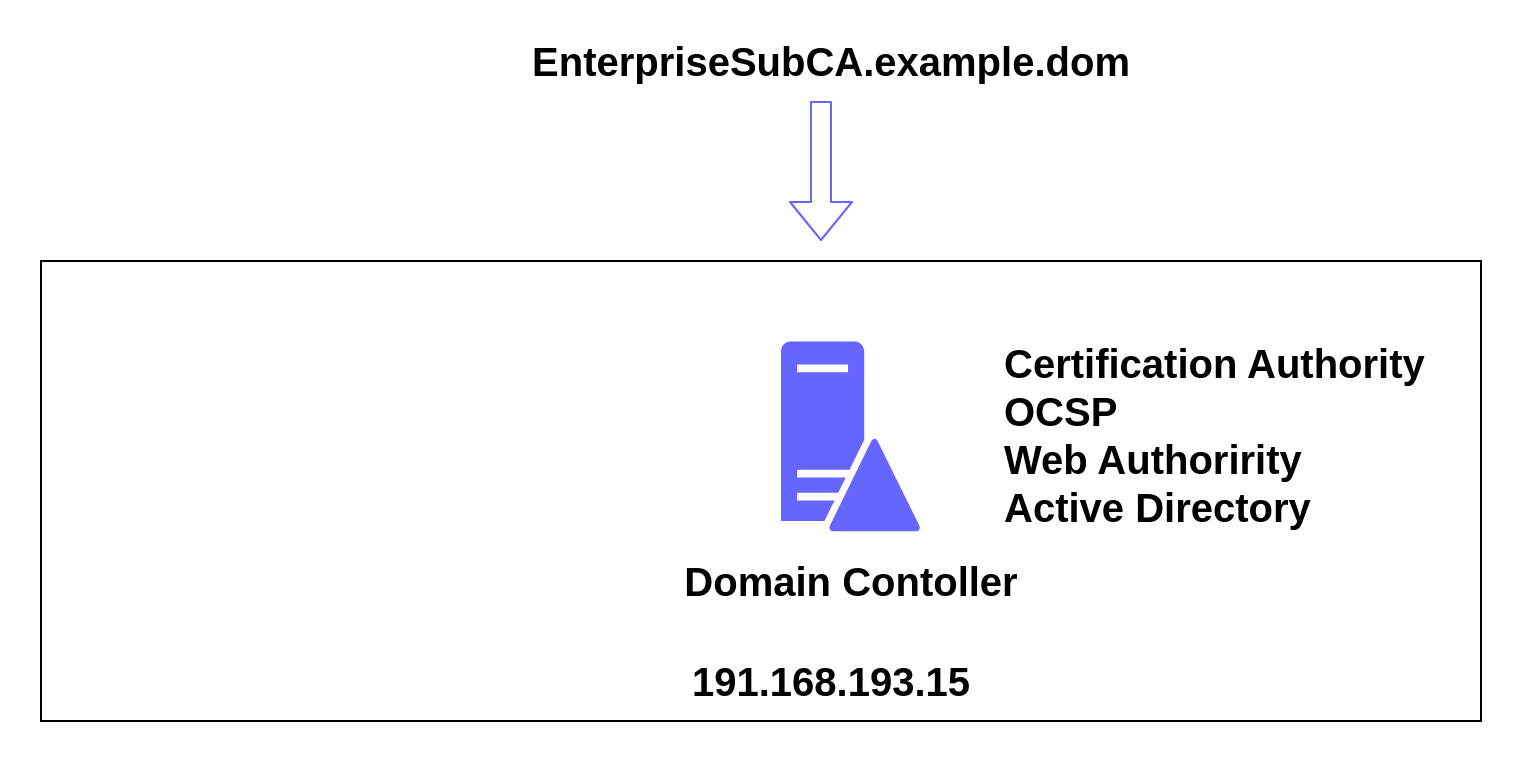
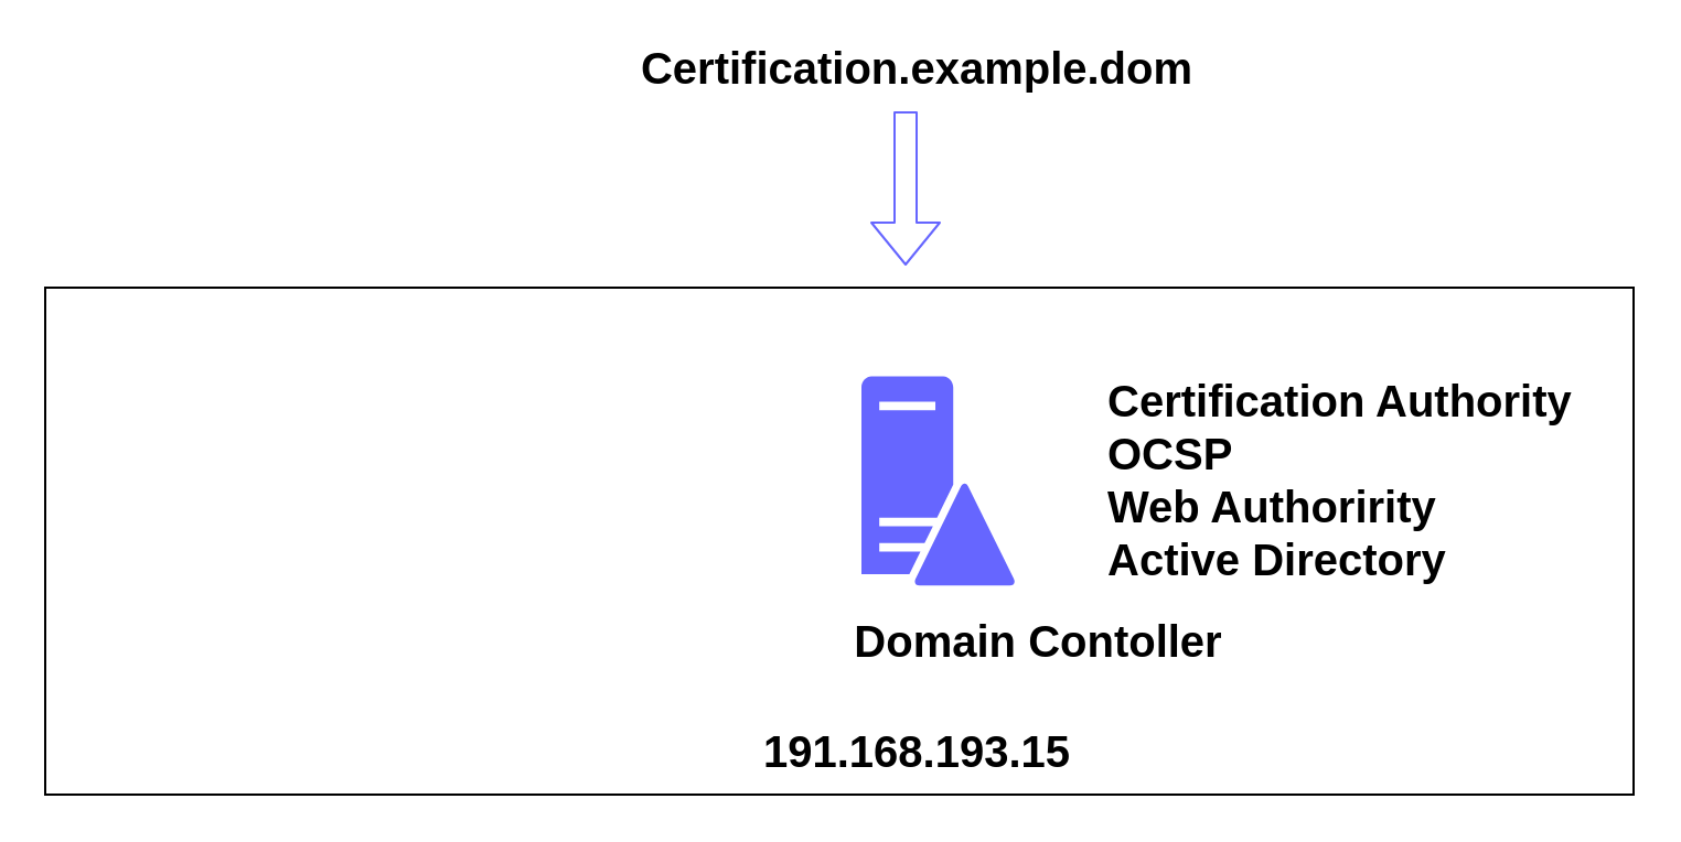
  <mxCell id="0" />
  <mxCell id="1" parent="0" />
  <mxCell id="2" value="" style="rounded=0;whiteSpace=wrap;html=1;fillColor=none;" parent="1" vertex="1"><mxGeometry x="20" y="130" width="720" height="230" as="geometry" /></mxCell>
  <mxCell id="3" value="" style="pointerEvents=1;shadow=0;dashed=0;html=1;strokeColor=none;labelPosition=center;verticalLabelPosition=bottom;verticalAlign=top;outlineConnect=0;align=center;shape=mxgraph.office.servers.domain_controller;fillColor=#6666FF;" parent="1" vertex="1"><mxGeometry x="390" y="170.25" width="70" height="94.88" as="geometry" /></mxCell>
  <mxCell id="4" value="" style="shape=flexArrow;endArrow=classic;html=1;strokeColor=#6666FF;" parent="1" edge="1"><mxGeometry width="50" height="50" relative="1" as="geometry"><mxPoint x="410" y="50" as="sourcePoint" /><mxPoint x="410" y="120" as="targetPoint" /></mxGeometry></mxCell>
- <mxCell id="5" value="&lt;span style=&quot;font-size: 20px&quot;&gt;&lt;b&gt;EnterpriseSubCA.example.dom&lt;/b&gt;&lt;/span&gt;" style="text;html=1;resizable=0;autosize=1;align=center;verticalAlign=middle;points=[];fillColor=none;strokeColor=none;rounded=0;" parent="1" vertex="1"><mxGeometry x="260" y="20" width="310" height="20" as="geometry" /></mxCell>
- <mxCell id="6" value="&lt;b&gt;&lt;font style=&quot;font-size: 20px&quot;&gt;Domain Contoller&lt;/font&gt;&lt;/b&gt;" style="text;html=1;resizable=0;autosize=1;align=center;verticalAlign=middle;points=[];fillColor=none;strokeColor=none;rounded=0;" vertex="1" parent="1"><mxGeometry x="335" y="280" width="180" height="20" as="geometry" /></mxCell>
+ <mxCell id="5" value="&lt;span style=&quot;font-size: 20px&quot;&gt;&lt;b&gt;Certification.example.dom&lt;/b&gt;&lt;/span&gt;" style="text;html=1;resizable=0;autosize=1;align=center;verticalAlign=middle;points=[];fillColor=none;strokeColor=none;rounded=0;" parent="1" vertex="1"><mxGeometry x="260" y="20" width="310" height="20" as="geometry" /></mxCell>
+ <mxCell id="6" value="&lt;b&gt;&lt;font style=&quot;font-size: 20px&quot;&gt;Domain Contoller&lt;/font&gt;&lt;/b&gt;" style="text;html=1;resizable=0;autosize=1;align=center;verticalAlign=middle;points=[];fillColor=none;strokeColor=none;rounded=0;" vertex="1" parent="1"><mxGeometry x="380" y="280" width="180" height="20" as="geometry" /></mxCell>
  <mxCell id="7" value="&lt;span style=&quot;font-size: 20px&quot;&gt;&lt;b&gt;191.168.193.15&lt;/b&gt;&lt;/span&gt;" style="text;html=1;resizable=0;autosize=1;align=center;verticalAlign=middle;points=[];fillColor=none;strokeColor=none;rounded=0;" vertex="1" parent="1"><mxGeometry x="340" y="330" width="150" height="20" as="geometry" /></mxCell>
  <mxCell id="8" value="&lt;span style=&quot;font-size: 20px&quot;&gt;&lt;b&gt;&lt;br&gt;Certification Authority&lt;br&gt;OCSP&lt;br&gt;Web Authoririty&lt;br&gt;Active Directory&lt;br&gt;&lt;/b&gt;&lt;/span&gt;" style="text;html=1;resizable=0;autosize=1;align=left;verticalAlign=middle;points=[];fillColor=none;strokeColor=none;rounded=0;" vertex="1" parent="1"><mxGeometry x="500" y="160" width="230" height="90" as="geometry" /></mxCell>
